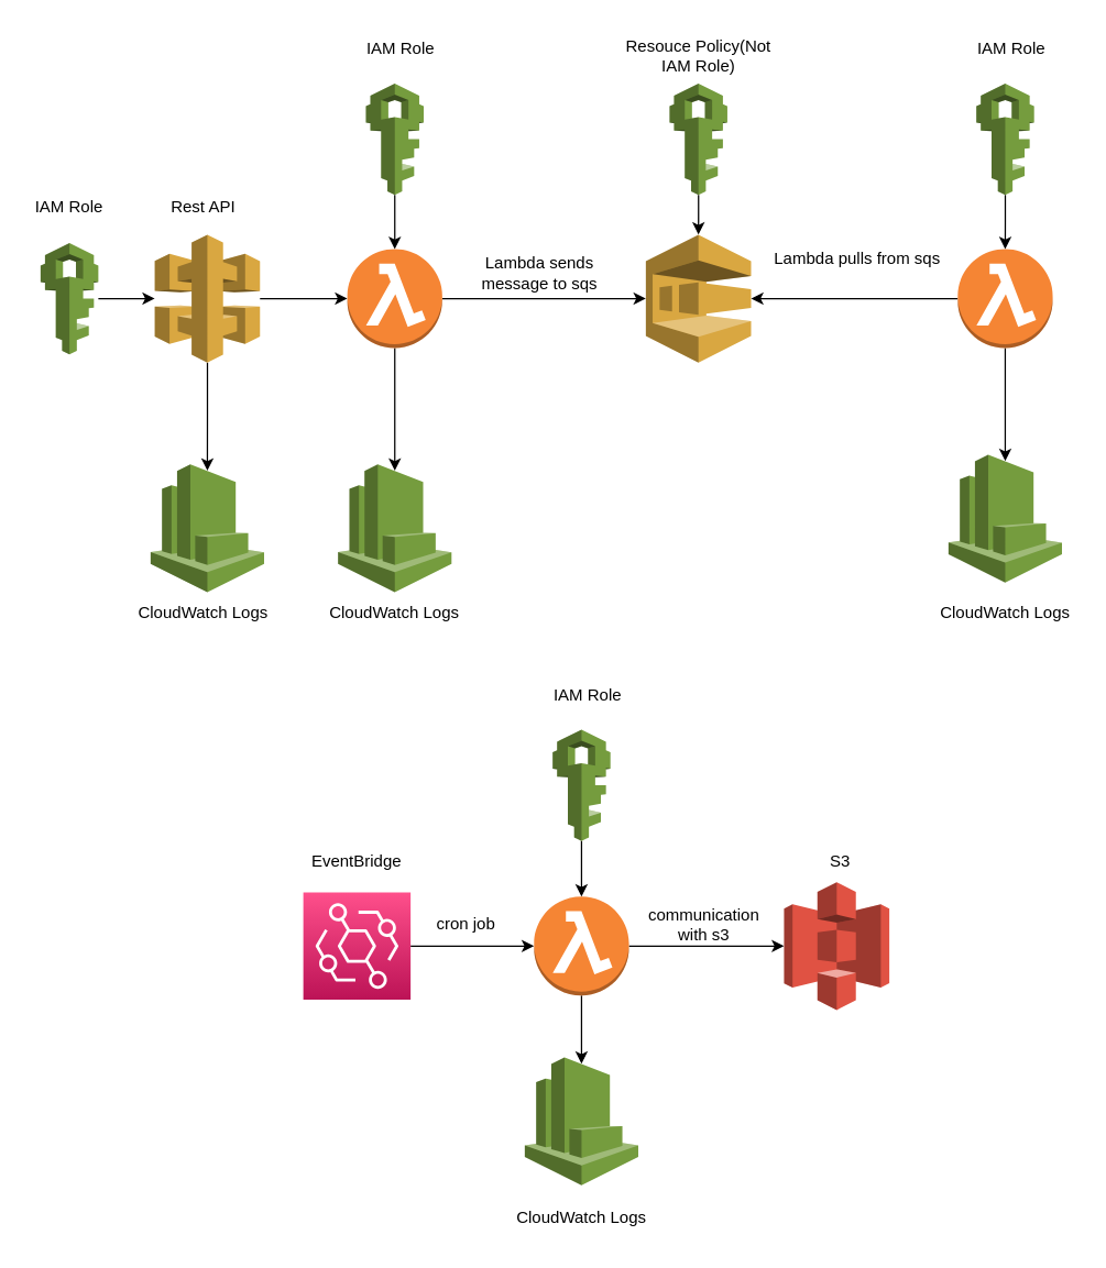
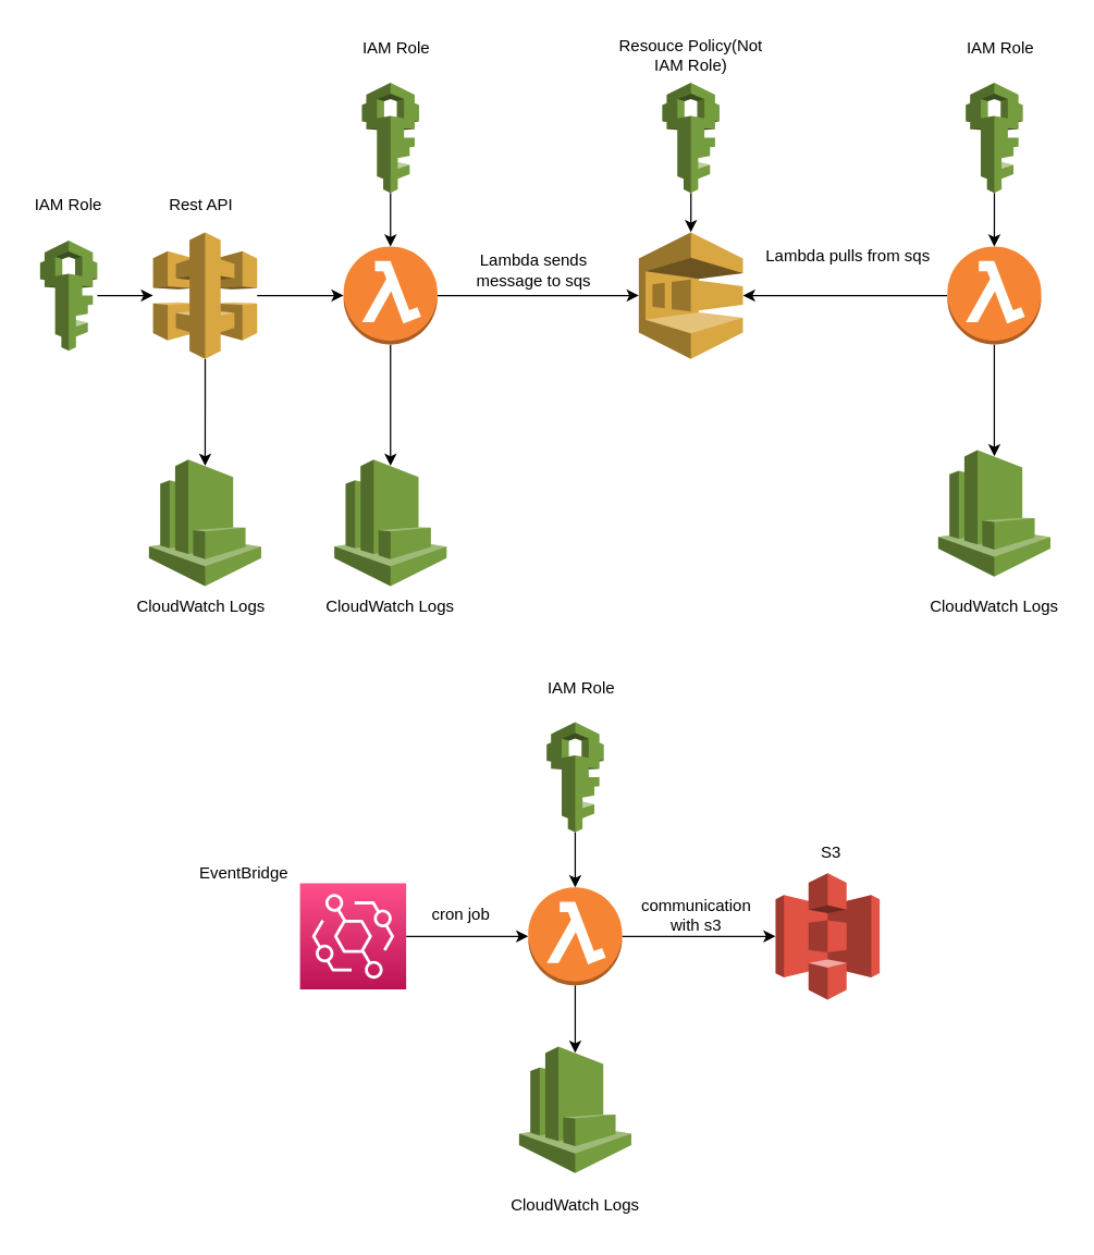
  <mxCell id="0" />
  <mxCell id="1" parent="0" />
  <mxCell id="2" style="edgeStyle=orthogonalEdgeStyle;rounded=0;orthogonalLoop=1;jettySize=auto;html=1;entryX=0;entryY=0.5;entryDx=0;entryDy=0;entryPerimeter=0;" edge="1" parent="1" source="3" target="6"><mxGeometry relative="1" as="geometry" /></mxCell>
  <mxCell id="3" value="" style="sketch=0;points=[[0,0,0],[0.25,0,0],[0.5,0,0],[0.75,0,0],[1,0,0],[0,1,0],[0.25,1,0],[0.5,1,0],[0.75,1,0],[1,1,0],[0,0.25,0],[0,0.5,0],[0,0.75,0],[1,0.25,0],[1,0.5,0],[1,0.75,0]];outlineConnect=0;fontColor=#232F3E;gradientColor=#FF4F8B;gradientDirection=north;fillColor=#BC1356;strokeColor=#ffffff;dashed=0;verticalLabelPosition=bottom;verticalAlign=top;align=center;html=1;fontSize=12;fontStyle=0;aspect=fixed;shape=mxgraph.aws4.resourceIcon;resIcon=mxgraph.aws4.eventbridge;" vertex="1" parent="1"><mxGeometry x="220" y="648.5" width="78" height="78" as="geometry" /></mxCell>
  <mxCell id="4" style="edgeStyle=orthogonalEdgeStyle;rounded=0;orthogonalLoop=1;jettySize=auto;html=1;entryX=0;entryY=0.5;entryDx=0;entryDy=0;entryPerimeter=0;" edge="1" parent="1" source="6" target="17"><mxGeometry relative="1" as="geometry" /></mxCell>
  <mxCell id="5" style="edgeStyle=orthogonalEdgeStyle;rounded=0;orthogonalLoop=1;jettySize=auto;html=1;entryX=0.5;entryY=0.05;entryDx=0;entryDy=0;entryPerimeter=0;" edge="1" parent="1" source="6" target="21"><mxGeometry relative="1" as="geometry" /></mxCell>
  <mxCell id="6" value="" style="outlineConnect=0;dashed=0;verticalLabelPosition=bottom;verticalAlign=top;align=center;html=1;shape=mxgraph.aws3.lambda_function;fillColor=#F58534;gradientColor=none;" vertex="1" parent="1"><mxGeometry x="387.75" y="651.5" width="69" height="72" as="geometry" /></mxCell>
  <mxCell id="7" style="edgeStyle=orthogonalEdgeStyle;rounded=0;orthogonalLoop=1;jettySize=auto;html=1;entryX=0;entryY=0.5;entryDx=0;entryDy=0;entryPerimeter=0;" edge="1" parent="1" source="9" target="12"><mxGeometry relative="1" as="geometry" /></mxCell>
  <mxCell id="8" style="edgeStyle=orthogonalEdgeStyle;rounded=0;orthogonalLoop=1;jettySize=auto;html=1;entryX=0.5;entryY=0.05;entryDx=0;entryDy=0;entryPerimeter=0;" edge="1" parent="1" source="9" target="18"><mxGeometry relative="1" as="geometry" /></mxCell>
  <mxCell id="9" value="" style="outlineConnect=0;dashed=0;verticalLabelPosition=bottom;verticalAlign=top;align=center;html=1;shape=mxgraph.aws3.api_gateway;fillColor=#D9A741;gradientColor=none;" vertex="1" parent="1"><mxGeometry x="112" y="170" width="76.5" height="93" as="geometry" /></mxCell>
  <mxCell id="10" style="edgeStyle=orthogonalEdgeStyle;rounded=0;orthogonalLoop=1;jettySize=auto;html=1;entryX=0;entryY=0.5;entryDx=0;entryDy=0;entryPerimeter=0;" edge="1" parent="1" source="12" target="13"><mxGeometry relative="1" as="geometry" /></mxCell>
  <mxCell id="11" style="edgeStyle=orthogonalEdgeStyle;rounded=0;orthogonalLoop=1;jettySize=auto;html=1;entryX=0.5;entryY=0.05;entryDx=0;entryDy=0;entryPerimeter=0;" edge="1" parent="1" source="12" target="19"><mxGeometry relative="1" as="geometry" /></mxCell>
  <mxCell id="12" value="" style="outlineConnect=0;dashed=0;verticalLabelPosition=bottom;verticalAlign=top;align=center;html=1;shape=mxgraph.aws3.lambda_function;fillColor=#F58534;gradientColor=none;" vertex="1" parent="1"><mxGeometry x="252" y="180.5" width="69" height="72" as="geometry" /></mxCell>
  <mxCell id="13" value="" style="outlineConnect=0;dashed=0;verticalLabelPosition=bottom;verticalAlign=top;align=center;html=1;shape=mxgraph.aws3.sqs;fillColor=#D9A741;gradientColor=none;" vertex="1" parent="1"><mxGeometry x="469" y="170" width="76.5" height="93" as="geometry" /></mxCell>
  <mxCell id="14" style="edgeStyle=orthogonalEdgeStyle;rounded=0;orthogonalLoop=1;jettySize=auto;html=1;entryX=0.5;entryY=0.05;entryDx=0;entryDy=0;entryPerimeter=0;" edge="1" parent="1" source="16" target="20"><mxGeometry relative="1" as="geometry" /></mxCell>
  <mxCell id="15" style="edgeStyle=orthogonalEdgeStyle;rounded=0;orthogonalLoop=1;jettySize=auto;html=1;entryX=1;entryY=0.5;entryDx=0;entryDy=0;entryPerimeter=0;" edge="1" parent="1" source="16" target="13"><mxGeometry relative="1" as="geometry" /></mxCell>
  <mxCell id="16" value="" style="outlineConnect=0;dashed=0;verticalLabelPosition=bottom;verticalAlign=top;align=center;html=1;shape=mxgraph.aws3.lambda_function;fillColor=#F58534;gradientColor=none;" vertex="1" parent="1"><mxGeometry x="695.75" y="180.5" width="69" height="72" as="geometry" /></mxCell>
  <mxCell id="17" value="" style="outlineConnect=0;dashed=0;verticalLabelPosition=bottom;verticalAlign=top;align=center;html=1;shape=mxgraph.aws3.s3;fillColor=#E05243;gradientColor=none;" vertex="1" parent="1"><mxGeometry x="569.5" y="641" width="76.5" height="93" as="geometry" /></mxCell>
  <mxCell id="18" value="" style="outlineConnect=0;dashed=0;verticalLabelPosition=bottom;verticalAlign=top;align=center;html=1;shape=mxgraph.aws3.cloudwatch;fillColor=#759C3E;gradientColor=none;" vertex="1" parent="1"><mxGeometry x="109" y="337" width="82.5" height="93" as="geometry" /></mxCell>
  <mxCell id="19" value="" style="outlineConnect=0;dashed=0;verticalLabelPosition=bottom;verticalAlign=top;align=center;html=1;shape=mxgraph.aws3.cloudwatch;fillColor=#759C3E;gradientColor=none;" vertex="1" parent="1"><mxGeometry x="245.25" y="337" width="82.5" height="93" as="geometry" /></mxCell>
  <mxCell id="20" value="" style="outlineConnect=0;dashed=0;verticalLabelPosition=bottom;verticalAlign=top;align=center;html=1;shape=mxgraph.aws3.cloudwatch;fillColor=#759C3E;gradientColor=none;" vertex="1" parent="1"><mxGeometry x="689" y="330" width="82.5" height="93" as="geometry" /></mxCell>
  <mxCell id="21" value="" style="outlineConnect=0;dashed=0;verticalLabelPosition=bottom;verticalAlign=top;align=center;html=1;shape=mxgraph.aws3.cloudwatch;fillColor=#759C3E;gradientColor=none;" vertex="1" parent="1"><mxGeometry x="381" y="768.5" width="82.5" height="93" as="geometry" /></mxCell>
- <mxCell id="22" value="EventBridge" style="text;html=1;strokeColor=none;fillColor=none;align=center;verticalAlign=middle;whiteSpace=wrap;rounded=0;" vertex="1" parent="1"><mxGeometry x="229" y="611" width="60" height="30" as="geometry" /></mxCell>
+ <mxCell id="22" value="EventBridge" style="text;html=1;strokeColor=none;fillColor=none;align=center;verticalAlign=middle;whiteSpace=wrap;rounded=0;" vertex="1" parent="1"><mxGeometry x="149" y="626" width="60" height="30" as="geometry" /></mxCell>
  <mxCell id="23" value="Rest API" style="text;html=1;strokeColor=none;fillColor=none;align=center;verticalAlign=middle;whiteSpace=wrap;rounded=0;" vertex="1" parent="1"><mxGeometry x="112" y="130" width="71" height="40" as="geometry" /></mxCell>
  <mxCell id="24" value="cron job" style="text;html=1;strokeColor=none;fillColor=none;align=center;verticalAlign=middle;whiteSpace=wrap;rounded=0;" vertex="1" parent="1"><mxGeometry x="302.5" y="651.5" width="71" height="40" as="geometry" /></mxCell>
  <mxCell id="25" value="communication with s3" style="text;html=1;strokeColor=none;fillColor=none;align=center;verticalAlign=middle;whiteSpace=wrap;rounded=0;" vertex="1" parent="1"><mxGeometry x="470" y="652" width="83.25" height="39.5" as="geometry" /></mxCell>
  <mxCell id="26" style="edgeStyle=orthogonalEdgeStyle;rounded=0;orthogonalLoop=1;jettySize=auto;html=1;entryX=0.5;entryY=0;entryDx=0;entryDy=0;entryPerimeter=0;" edge="1" parent="1" source="27" target="6"><mxGeometry relative="1" as="geometry" /></mxCell>
  <mxCell id="27" value="" style="outlineConnect=0;dashed=0;verticalLabelPosition=bottom;verticalAlign=top;align=center;html=1;shape=mxgraph.aws3.iam;fillColor=#759C3E;gradientColor=none;" vertex="1" parent="1"><mxGeometry x="401.25" y="530" width="42" height="81" as="geometry" /></mxCell>
  <mxCell id="28" style="edgeStyle=orthogonalEdgeStyle;rounded=0;orthogonalLoop=1;jettySize=auto;html=1;" edge="1" parent="1" source="29" target="9"><mxGeometry relative="1" as="geometry" /></mxCell>
  <mxCell id="29" value="" style="outlineConnect=0;dashed=0;verticalLabelPosition=bottom;verticalAlign=top;align=center;html=1;shape=mxgraph.aws3.iam;fillColor=#759C3E;gradientColor=none;" vertex="1" parent="1"><mxGeometry x="29" y="176" width="42" height="81" as="geometry" /></mxCell>
  <mxCell id="30" style="edgeStyle=orthogonalEdgeStyle;rounded=0;orthogonalLoop=1;jettySize=auto;html=1;entryX=0.5;entryY=0;entryDx=0;entryDy=0;entryPerimeter=0;" edge="1" parent="1" source="31" target="12"><mxGeometry relative="1" as="geometry" /></mxCell>
  <mxCell id="31" value="" style="outlineConnect=0;dashed=0;verticalLabelPosition=bottom;verticalAlign=top;align=center;html=1;shape=mxgraph.aws3.iam;fillColor=#759C3E;gradientColor=none;" vertex="1" parent="1"><mxGeometry x="265.5" y="60" width="42" height="81" as="geometry" /></mxCell>
  <mxCell id="32" style="edgeStyle=orthogonalEdgeStyle;rounded=0;orthogonalLoop=1;jettySize=auto;html=1;entryX=0.5;entryY=0;entryDx=0;entryDy=0;entryPerimeter=0;" edge="1" parent="1" source="33" target="16"><mxGeometry relative="1" as="geometry" /></mxCell>
  <mxCell id="33" value="" style="outlineConnect=0;dashed=0;verticalLabelPosition=bottom;verticalAlign=top;align=center;html=1;shape=mxgraph.aws3.iam;fillColor=#759C3E;gradientColor=none;" vertex="1" parent="1"><mxGeometry x="709.25" y="60" width="42" height="81" as="geometry" /></mxCell>
  <mxCell id="34" style="edgeStyle=orthogonalEdgeStyle;rounded=0;orthogonalLoop=1;jettySize=auto;html=1;entryX=0.5;entryY=0;entryDx=0;entryDy=0;entryPerimeter=0;" edge="1" parent="1" source="35" target="13"><mxGeometry relative="1" as="geometry" /></mxCell>
  <mxCell id="35" value="" style="outlineConnect=0;dashed=0;verticalLabelPosition=bottom;verticalAlign=top;align=center;html=1;shape=mxgraph.aws3.iam;fillColor=#759C3E;gradientColor=none;" vertex="1" parent="1"><mxGeometry x="486.25" y="60" width="42" height="81" as="geometry" /></mxCell>
  <mxCell id="36" value="Lambda sends message to sqs" style="text;html=1;strokeColor=none;fillColor=none;align=center;verticalAlign=middle;whiteSpace=wrap;rounded=0;" vertex="1" parent="1"><mxGeometry x="327.75" y="170" width="128" height="55" as="geometry" /></mxCell>
  <mxCell id="37" value="Lambda pulls from sqs" style="text;html=1;strokeColor=none;fillColor=none;align=center;verticalAlign=middle;whiteSpace=wrap;rounded=0;" vertex="1" parent="1"><mxGeometry x="559" y="160" width="128" height="55" as="geometry" /></mxCell>
  <mxCell id="38" value="IAM Role" style="text;html=1;strokeColor=none;fillColor=none;align=center;verticalAlign=middle;whiteSpace=wrap;rounded=0;" vertex="1" parent="1"><mxGeometry x="20" y="135" width="60" height="30" as="geometry" /></mxCell>
  <mxCell id="39" value="IAM Role" style="text;html=1;strokeColor=none;fillColor=none;align=center;verticalAlign=middle;whiteSpace=wrap;rounded=0;" vertex="1" parent="1"><mxGeometry x="704.75" y="20" width="60" height="30" as="geometry" /></mxCell>
  <mxCell id="40" value="Resouce Policy(Not IAM Role)" style="text;html=1;strokeColor=none;fillColor=none;align=center;verticalAlign=middle;whiteSpace=wrap;rounded=0;" vertex="1" parent="1"><mxGeometry x="450.87" y="20" width="112.75" height="40" as="geometry" /></mxCell>
  <mxCell id="41" value="IAM Role" style="text;html=1;strokeColor=none;fillColor=none;align=center;verticalAlign=middle;whiteSpace=wrap;rounded=0;" vertex="1" parent="1"><mxGeometry x="261" y="20" width="60" height="30" as="geometry" /></mxCell>
  <mxCell id="42" value="IAM Role" style="text;html=1;strokeColor=none;fillColor=none;align=center;verticalAlign=middle;whiteSpace=wrap;rounded=0;" vertex="1" parent="1"><mxGeometry x="396.75" y="490" width="60" height="30" as="geometry" /></mxCell>
  <mxCell id="43" value="CloudWatch Logs" style="text;html=1;strokeColor=none;fillColor=none;align=center;verticalAlign=middle;whiteSpace=wrap;rounded=0;" vertex="1" parent="1"><mxGeometry x="235.25" y="430" width="102.5" height="30" as="geometry" /></mxCell>
  <mxCell id="44" value="CloudWatch Logs" style="text;html=1;strokeColor=none;fillColor=none;align=center;verticalAlign=middle;whiteSpace=wrap;rounded=0;" vertex="1" parent="1"><mxGeometry x="96.25" y="430" width="102.5" height="30" as="geometry" /></mxCell>
  <mxCell id="45" value="CloudWatch Logs" style="text;html=1;strokeColor=none;fillColor=none;align=center;verticalAlign=middle;whiteSpace=wrap;rounded=0;" vertex="1" parent="1"><mxGeometry x="679" y="430" width="102.5" height="30" as="geometry" /></mxCell>
  <mxCell id="46" value="CloudWatch Logs" style="text;html=1;strokeColor=none;fillColor=none;align=center;verticalAlign=middle;whiteSpace=wrap;rounded=0;" vertex="1" parent="1"><mxGeometry x="371" y="870" width="102.5" height="30" as="geometry" /></mxCell>
  <mxCell id="47" value="S3" style="text;html=1;strokeColor=none;fillColor=none;align=center;verticalAlign=middle;whiteSpace=wrap;rounded=0;" vertex="1" parent="1"><mxGeometry x="559" y="611" width="102.5" height="30" as="geometry" /></mxCell>
